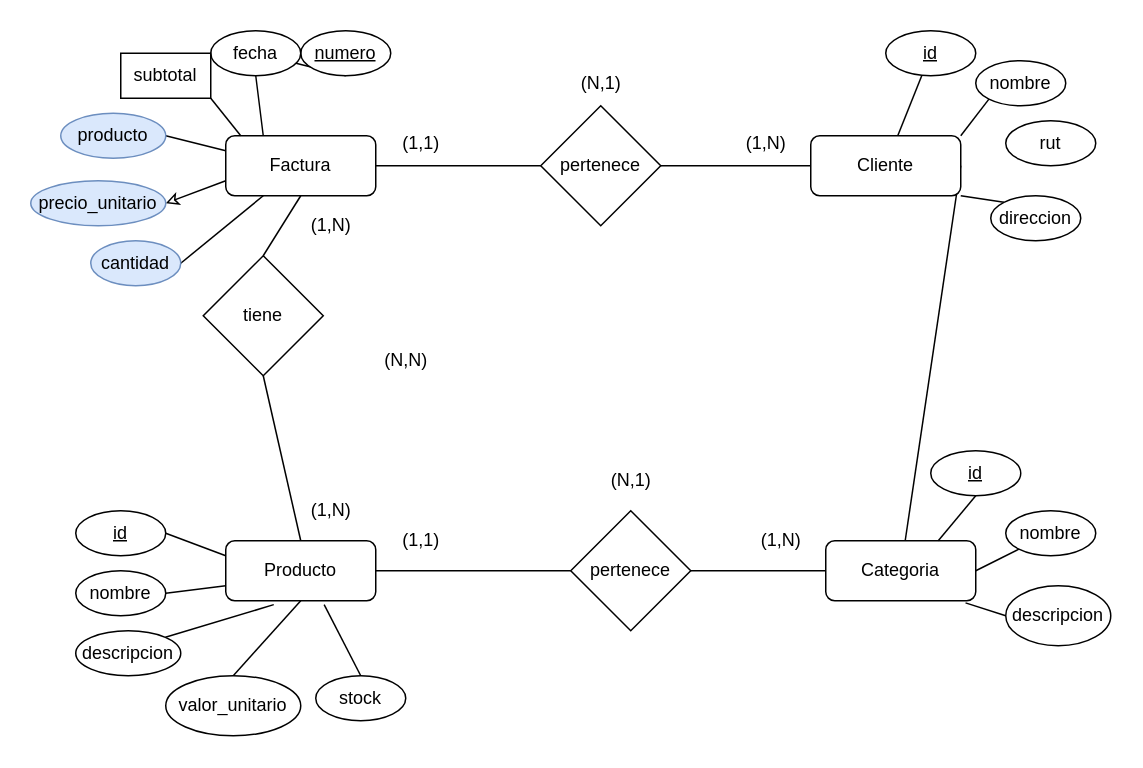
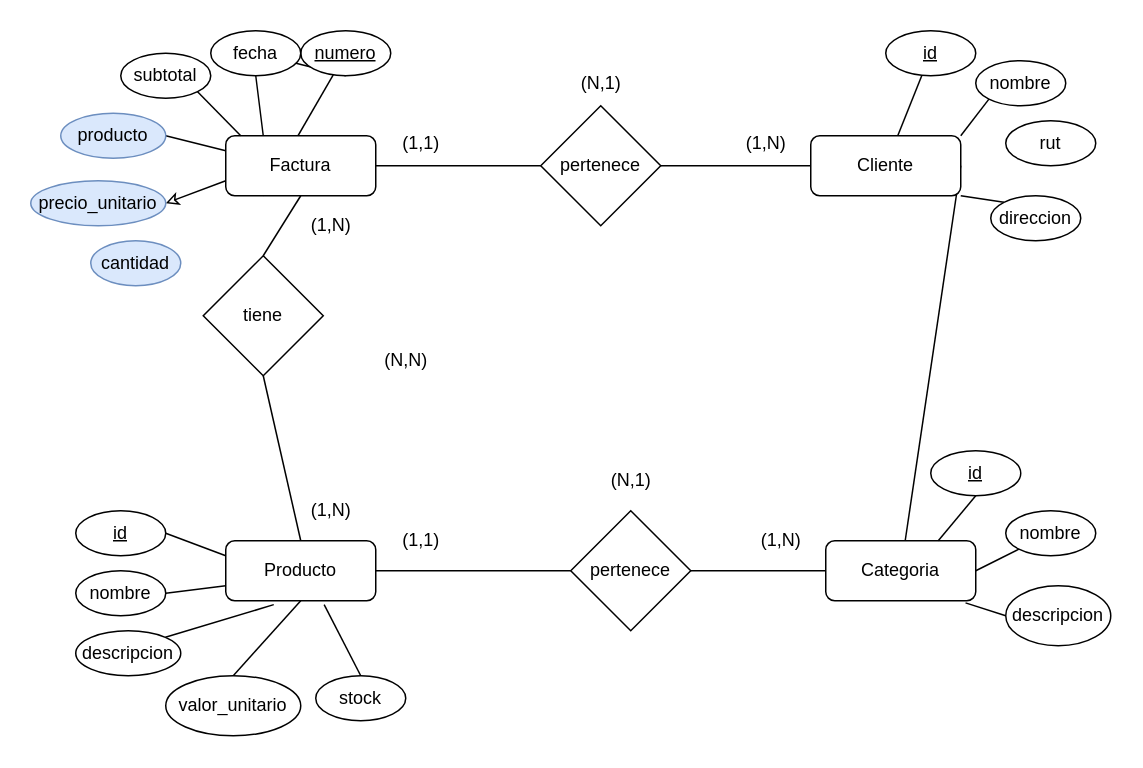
  <mxCell id="0" />
  <mxCell id="1" parent="0" />
  <mxCell id="2" value="pertenece" style="rhombus;whiteSpace=wrap;html=1;" vertex="1" parent="1"><mxGeometry x="360" y="70" width="80" height="80" as="geometry" /></mxCell>
  <mxCell id="3" value="" style="endArrow=none;html=1;rounded=0;entryX=0;entryY=0.5;entryDx=0;entryDy=0;" edge="1" parent="1" source="9" target="2"><mxGeometry width="50" height="50" relative="1" as="geometry"><mxPoint x="259.2" y="109" as="sourcePoint" /><mxPoint x="340" y="110" as="targetPoint" /></mxGeometry></mxCell>
  <mxCell id="4" value="" style="endArrow=none;html=1;rounded=0;exitX=1;exitY=0.5;exitDx=0;exitDy=0;" edge="1" parent="1" source="2" target="15"><mxGeometry width="50" height="50" relative="1" as="geometry"><mxPoint x="450" y="250" as="sourcePoint" /><mxPoint x="520" y="110" as="targetPoint" /></mxGeometry></mxCell>
  <mxCell id="5" style="edgeStyle=none;rounded=0;orthogonalLoop=1;jettySize=auto;html=1;exitX=0;exitY=0.25;exitDx=0;exitDy=0;entryX=1;entryY=0.5;entryDx=0;entryDy=0;endArrow=none;endFill=0;" edge="1" parent="1" source="9" target="33"><mxGeometry relative="1" as="geometry" /></mxCell>
  <mxCell id="6" style="edgeStyle=none;rounded=0;orthogonalLoop=1;jettySize=auto;html=1;exitX=0;exitY=0.75;exitDx=0;exitDy=0;entryX=1;entryY=0.5;entryDx=0;entryDy=0;endArrow=classic;endFill=0;" edge="1" parent="1" source="9" target="48"><mxGeometry relative="1" as="geometry" /></mxCell>
  <mxCell id="7" style="edgeStyle=none;rounded=0;orthogonalLoop=1;jettySize=auto;html=1;exitX=0.5;exitY=1;exitDx=0;exitDy=0;entryX=0.5;entryY=0;entryDx=0;entryDy=0;endArrow=none;endFill=0;" edge="1" parent="1" source="9" target="50"><mxGeometry relative="1" as="geometry" /></mxCell>
- <mxCell id="8" style="edgeStyle=none;rounded=0;orthogonalLoop=1;jettySize=auto;html=1;exitX=0.25;exitY=1;exitDx=0;exitDy=0;entryX=1;entryY=0.5;entryDx=0;entryDy=0;endArrow=none;endFill=0;" edge="1" parent="1" source="9" target="60"><mxGeometry relative="1" as="geometry" /></mxCell>
+ <mxCell id="8" style="edgeStyle=none;rounded=0;orthogonalLoop=1;jettySize=auto;html=1;exitX=0.25;exitY=1;exitDx=0;exitDy=0;endArrow=none;endFill=0;" edge="1" parent="1" source="9" target="24"><mxGeometry relative="1" as="geometry" /></mxCell>
  <mxCell id="9" value="Factura" style="rounded=1;whiteSpace=wrap;html=1;" vertex="1" parent="1"><mxGeometry x="150" y="90" width="100" height="40" as="geometry" /></mxCell>
  <mxCell id="10" style="edgeStyle=none;rounded=0;orthogonalLoop=1;jettySize=auto;html=1;exitX=0.5;exitY=0;exitDx=0;exitDy=0;entryX=0.333;entryY=1;entryDx=0;entryDy=0;entryPerimeter=0;strokeColor=none;" edge="1" parent="1" source="15" target="19"><mxGeometry relative="1" as="geometry" /></mxCell>
  <mxCell id="11" value="" style="edgeStyle=none;rounded=0;orthogonalLoop=1;jettySize=auto;html=1;endArrow=none;endFill=0;" edge="1" parent="1" source="15" target="19"><mxGeometry relative="1" as="geometry" /></mxCell>
  <mxCell id="12" style="edgeStyle=none;rounded=0;orthogonalLoop=1;jettySize=auto;html=1;exitX=1;exitY=0;exitDx=0;exitDy=0;entryX=0;entryY=1;entryDx=0;entryDy=0;endArrow=none;endFill=0;" edge="1" parent="1" source="15" target="22"><mxGeometry relative="1" as="geometry" /></mxCell>
  <mxCell id="13" style="edgeStyle=none;rounded=0;orthogonalLoop=1;jettySize=auto;html=1;exitX=1;exitY=0.5;exitDx=0;exitDy=0;endArrow=none;endFill=0;" edge="1" parent="1" source="15" target="16"><mxGeometry relative="1" as="geometry" /></mxCell>
  <mxCell id="14" style="edgeStyle=none;rounded=0;orthogonalLoop=1;jettySize=auto;html=1;exitX=1;exitY=1;exitDx=0;exitDy=0;entryX=0;entryY=0;entryDx=0;entryDy=0;endArrow=none;endFill=0;" edge="1" parent="1" source="15" target="21"><mxGeometry relative="1" as="geometry" /></mxCell>
  <mxCell id="15" value="Cliente" style="rounded=1;whiteSpace=wrap;html=1;" vertex="1" parent="1"><mxGeometry x="540" y="90" width="100" height="40" as="geometry" /></mxCell>
  <mxCell id="16" value="Categoria" style="rounded=1;whiteSpace=wrap;html=1;" vertex="1" parent="1"><mxGeometry x="550" y="360" width="100" height="40" as="geometry" /></mxCell>
  <mxCell id="17" style="edgeStyle=none;rounded=0;orthogonalLoop=1;jettySize=auto;html=1;exitX=1;exitY=0.5;exitDx=0;exitDy=0;entryX=0;entryY=0.5;entryDx=0;entryDy=0;endArrow=none;endFill=0;" edge="1" parent="1" source="18" target="47"><mxGeometry relative="1" as="geometry" /></mxCell>
  <mxCell id="18" value="Producto" style="rounded=1;whiteSpace=wrap;html=1;" vertex="1" parent="1"><mxGeometry x="150" y="360" width="100" height="40" as="geometry" /></mxCell>
  <mxCell id="19" value="&lt;u&gt;id&lt;/u&gt;" style="ellipse;whiteSpace=wrap;html=1;" vertex="1" parent="1"><mxGeometry x="590" y="20" width="60" height="30" as="geometry" /></mxCell>
  <mxCell id="20" value="rut" style="ellipse;whiteSpace=wrap;html=1;" vertex="1" parent="1"><mxGeometry x="670" y="80" width="60" height="30" as="geometry" /></mxCell>
  <mxCell id="21" value="direccion" style="ellipse;whiteSpace=wrap;html=1;" vertex="1" parent="1"><mxGeometry x="660" y="130" width="60" height="30" as="geometry" /></mxCell>
  <mxCell id="22" value="nombre" style="ellipse;whiteSpace=wrap;html=1;" vertex="1" parent="1"><mxGeometry x="650" y="40" width="60" height="30" as="geometry" /></mxCell>
  <mxCell id="23" style="edgeStyle=none;rounded=0;orthogonalLoop=1;jettySize=auto;html=1;exitX=0.5;exitY=1;exitDx=0;exitDy=0;endArrow=none;endFill=0;" edge="1" parent="1" source="24" target="26"><mxGeometry relative="1" as="geometry" /></mxCell>
  <mxCell id="24" value="&lt;u&gt;numero&lt;/u&gt;" style="ellipse;whiteSpace=wrap;html=1;" vertex="1" parent="1"><mxGeometry x="200" y="20" width="60" height="30" as="geometry" /></mxCell>
  <mxCell id="25" style="edgeStyle=none;rounded=0;orthogonalLoop=1;jettySize=auto;html=1;exitX=0.5;exitY=1;exitDx=0;exitDy=0;entryX=0.25;entryY=0;entryDx=0;entryDy=0;endArrow=none;endFill=0;" edge="1" parent="1" source="26" target="9"><mxGeometry relative="1" as="geometry" /></mxCell>
  <mxCell id="26" value="fecha" style="ellipse;whiteSpace=wrap;html=1;" vertex="1" parent="1"><mxGeometry x="140" y="20" width="60" height="30" as="geometry" /></mxCell>
  <mxCell id="27" style="edgeStyle=none;rounded=0;orthogonalLoop=1;jettySize=auto;html=1;exitX=1;exitY=1;exitDx=0;exitDy=0;endArrow=none;endFill=0;" edge="1" parent="1" source="28"><mxGeometry relative="1" as="geometry"><mxPoint x="160" y="90" as="targetPoint" /></mxGeometry></mxCell>
- <mxCell id="28" value="subtotal" style="whiteSpace=wrap;html=1;rounded=0;" vertex="1" parent="1"><mxGeometry x="80" y="35" width="60" height="30" as="geometry" /></mxCell>
+ <mxCell id="28" value="subtotal" style="ellipse;whiteSpace=wrap;html=1;" vertex="1" parent="1"><mxGeometry x="80" y="35" width="60" height="30" as="geometry" /></mxCell>
  <mxCell id="29" style="edgeStyle=none;rounded=0;orthogonalLoop=1;jettySize=auto;html=1;exitX=0.5;exitY=0;exitDx=0;exitDy=0;entryX=0.5;entryY=1;entryDx=0;entryDy=0;endArrow=none;endFill=0;" edge="1" parent="1" source="30" target="18"><mxGeometry relative="1" as="geometry" /></mxCell>
  <mxCell id="30" value="valor_unitario" style="ellipse;whiteSpace=wrap;html=1;" vertex="1" parent="1"><mxGeometry x="110" y="450" width="90" height="40" as="geometry" /></mxCell>
  <mxCell id="31" style="edgeStyle=none;rounded=0;orthogonalLoop=1;jettySize=auto;html=1;exitX=0.5;exitY=0;exitDx=0;exitDy=0;entryX=0.656;entryY=1.065;entryDx=0;entryDy=0;endArrow=none;endFill=0;entryPerimeter=0;" edge="1" parent="1" source="32" target="18"><mxGeometry relative="1" as="geometry" /></mxCell>
  <mxCell id="32" value="stock" style="ellipse;whiteSpace=wrap;html=1;" vertex="1" parent="1"><mxGeometry x="210" y="450" width="60" height="30" as="geometry" /></mxCell>
  <mxCell id="33" value="producto" style="ellipse;whiteSpace=wrap;html=1;fillColor=#dae8fc;strokeColor=#6c8ebf;" vertex="1" parent="1"><mxGeometry x="40" y="75" width="70" height="30" as="geometry" /></mxCell>
  <mxCell id="34" style="edgeStyle=none;rounded=0;orthogonalLoop=1;jettySize=auto;html=1;exitX=1;exitY=0.5;exitDx=0;exitDy=0;entryX=0;entryY=0.25;entryDx=0;entryDy=0;endArrow=none;endFill=0;" edge="1" parent="1" source="35" target="18"><mxGeometry relative="1" as="geometry" /></mxCell>
  <mxCell id="35" value="&lt;u&gt;id&lt;/u&gt;" style="ellipse;whiteSpace=wrap;html=1;" vertex="1" parent="1"><mxGeometry x="50" y="340" width="60" height="30" as="geometry" /></mxCell>
  <mxCell id="36" style="edgeStyle=none;rounded=0;orthogonalLoop=1;jettySize=auto;html=1;exitX=1;exitY=0.5;exitDx=0;exitDy=0;entryX=0;entryY=0.75;entryDx=0;entryDy=0;endArrow=none;endFill=0;" edge="1" parent="1" source="37" target="18"><mxGeometry relative="1" as="geometry" /></mxCell>
  <mxCell id="37" value="nombre" style="ellipse;whiteSpace=wrap;html=1;" vertex="1" parent="1"><mxGeometry x="50" y="380" width="60" height="30" as="geometry" /></mxCell>
  <mxCell id="38" style="edgeStyle=none;rounded=0;orthogonalLoop=1;jettySize=auto;html=1;exitX=1;exitY=0;exitDx=0;exitDy=0;entryX=0.32;entryY=1.065;entryDx=0;entryDy=0;entryPerimeter=0;endArrow=none;endFill=0;" edge="1" parent="1" source="39" target="18"><mxGeometry relative="1" as="geometry" /></mxCell>
  <mxCell id="39" value="descripcion" style="ellipse;whiteSpace=wrap;html=1;" vertex="1" parent="1"><mxGeometry x="50" y="420" width="70" height="30" as="geometry" /></mxCell>
  <mxCell id="40" style="edgeStyle=none;rounded=0;orthogonalLoop=1;jettySize=auto;html=1;exitX=0.5;exitY=1;exitDx=0;exitDy=0;entryX=0.75;entryY=0;entryDx=0;entryDy=0;endArrow=none;endFill=0;" edge="1" parent="1" source="41" target="16"><mxGeometry relative="1" as="geometry" /></mxCell>
  <mxCell id="41" value="&lt;u&gt;id&lt;/u&gt;" style="ellipse;whiteSpace=wrap;html=1;" vertex="1" parent="1"><mxGeometry x="620" y="300" width="60" height="30" as="geometry" /></mxCell>
  <mxCell id="42" style="edgeStyle=none;rounded=0;orthogonalLoop=1;jettySize=auto;html=1;exitX=0;exitY=1;exitDx=0;exitDy=0;entryX=1;entryY=0.5;entryDx=0;entryDy=0;endArrow=none;endFill=0;" edge="1" parent="1" source="43" target="16"><mxGeometry relative="1" as="geometry" /></mxCell>
  <mxCell id="43" value="nombre" style="ellipse;whiteSpace=wrap;html=1;" vertex="1" parent="1"><mxGeometry x="670" y="340" width="60" height="30" as="geometry" /></mxCell>
  <mxCell id="44" style="edgeStyle=none;rounded=0;orthogonalLoop=1;jettySize=auto;html=1;exitX=0;exitY=0.5;exitDx=0;exitDy=0;entryX=0.932;entryY=1.035;entryDx=0;entryDy=0;entryPerimeter=0;endArrow=none;endFill=0;" edge="1" parent="1" source="45" target="16"><mxGeometry relative="1" as="geometry" /></mxCell>
  <mxCell id="45" value="descripcion" style="ellipse;whiteSpace=wrap;html=1;" vertex="1" parent="1"><mxGeometry x="670" y="390" width="70" height="40" as="geometry" /></mxCell>
  <mxCell id="46" style="edgeStyle=none;rounded=0;orthogonalLoop=1;jettySize=auto;html=1;exitX=1;exitY=0.5;exitDx=0;exitDy=0;endArrow=none;endFill=0;" edge="1" parent="1" source="47" target="16"><mxGeometry relative="1" as="geometry" /></mxCell>
  <mxCell id="47" value="pertenece" style="rhombus;whiteSpace=wrap;html=1;" vertex="1" parent="1"><mxGeometry x="380" y="340" width="80" height="80" as="geometry" /></mxCell>
  <mxCell id="48" value="precio_unitario" style="ellipse;whiteSpace=wrap;html=1;fillColor=#dae8fc;strokeColor=#6c8ebf;" vertex="1" parent="1"><mxGeometry x="20" y="120" width="90" height="30" as="geometry" /></mxCell>
  <mxCell id="49" style="edgeStyle=none;rounded=0;orthogonalLoop=1;jettySize=auto;html=1;exitX=0.5;exitY=1;exitDx=0;exitDy=0;entryX=0.5;entryY=0;entryDx=0;entryDy=0;endArrow=none;endFill=0;" edge="1" parent="1" source="50" target="18"><mxGeometry relative="1" as="geometry" /></mxCell>
  <mxCell id="50" value="tiene" style="rhombus;whiteSpace=wrap;html=1;" vertex="1" parent="1"><mxGeometry x="135" y="170" width="80" height="80" as="geometry" /></mxCell>
  <mxCell id="51" value="(1,N)" style="text;html=1;align=center;verticalAlign=middle;resizable=0;points=[];autosize=1;strokeColor=none;fillColor=none;" vertex="1" parent="1"><mxGeometry x="500" y="350" width="40" height="20" as="geometry" /></mxCell>
  <mxCell id="52" value="(1,1)" style="text;html=1;align=center;verticalAlign=middle;resizable=0;points=[];autosize=1;strokeColor=none;fillColor=none;" vertex="1" parent="1"><mxGeometry x="260" y="350" width="40" height="20" as="geometry" /></mxCell>
  <mxCell id="53" value="(N,1)" style="text;html=1;align=center;verticalAlign=middle;resizable=0;points=[];autosize=1;strokeColor=none;fillColor=none;" vertex="1" parent="1"><mxGeometry x="400" y="310" width="40" height="20" as="geometry" /></mxCell>
  <mxCell id="54" value="(1,1)" style="text;html=1;align=center;verticalAlign=middle;resizable=0;points=[];autosize=1;strokeColor=none;fillColor=none;" vertex="1" parent="1"><mxGeometry x="260" y="85" width="40" height="20" as="geometry" /></mxCell>
  <mxCell id="55" value="(1,N)" style="text;html=1;align=center;verticalAlign=middle;resizable=0;points=[];autosize=1;strokeColor=none;fillColor=none;" vertex="1" parent="1"><mxGeometry x="490" y="85" width="40" height="20" as="geometry" /></mxCell>
  <mxCell id="56" value="(N,1)" style="text;html=1;align=center;verticalAlign=middle;resizable=0;points=[];autosize=1;strokeColor=none;fillColor=none;" vertex="1" parent="1"><mxGeometry x="380" y="45" width="40" height="20" as="geometry" /></mxCell>
  <mxCell id="57" value="(1,N)" style="text;html=1;align=center;verticalAlign=middle;resizable=0;points=[];autosize=1;strokeColor=none;fillColor=none;" vertex="1" parent="1"><mxGeometry x="200" y="140" width="40" height="20" as="geometry" /></mxCell>
  <mxCell id="58" value="(1,N)" style="text;html=1;align=center;verticalAlign=middle;resizable=0;points=[];autosize=1;strokeColor=none;fillColor=none;" vertex="1" parent="1"><mxGeometry x="200" y="330" width="40" height="20" as="geometry" /></mxCell>
  <mxCell id="59" value="(N,N)" style="text;html=1;align=center;verticalAlign=middle;resizable=0;points=[];autosize=1;strokeColor=none;fillColor=none;" vertex="1" parent="1"><mxGeometry x="250" y="230" width="40" height="20" as="geometry" /></mxCell>
  <mxCell id="60" value="cantidad" style="ellipse;whiteSpace=wrap;html=1;fillColor=#dae8fc;strokeColor=#6c8ebf;" vertex="1" parent="1"><mxGeometry x="60" y="160" width="60" height="30" as="geometry" /></mxCell>
